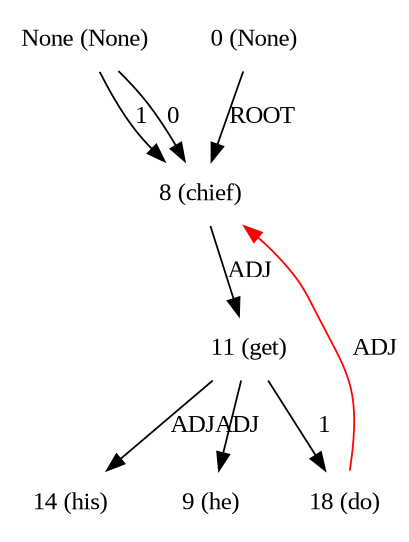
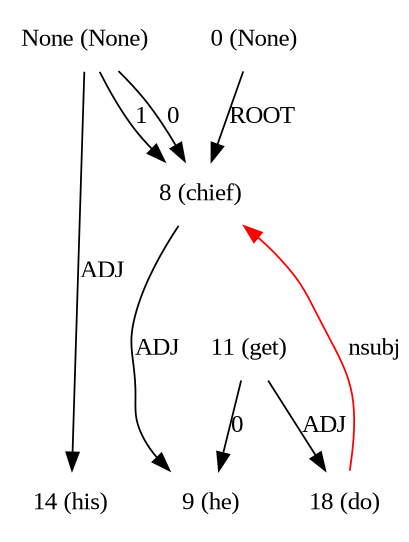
  digraph {
    fontname="Liberation Serif"
    node [fontname="Liberation Serif" shape=plaintext]
    edge [dir=forward fontname="Liberation Serif"]
    n1 [label="None (None)"]
    n2 [label="8 (chief)"]
    n3 [label="14 (his)"]
    n4 [label="11 (get)"]
    n5 [label="18 (do)"]
    n6 [label="9 (he)"]
    n7 [label="0 (None)"]
    n1 -> n2 [label=1]
    n1 -> n2 [label=0]
-   n4 -> n3 [label=ADJ]
-   n2 -> n4 [label=ADJ]
-   n4 -> n5 [label=1]
-   n4 -> n6 [label=ADJ]
-   n5 -> n2 [color=red label=ADJ]
+   n1 -> n3 [label=ADJ]
+   n2 -> n6 [label=ADJ]
+   n4 -> n5 [label=ADJ]
+   n4 -> n6 [label=0]
+   n5 -> n2 [color=red label=nsubj]
    n7 -> n2 [label=ROOT]
  }
